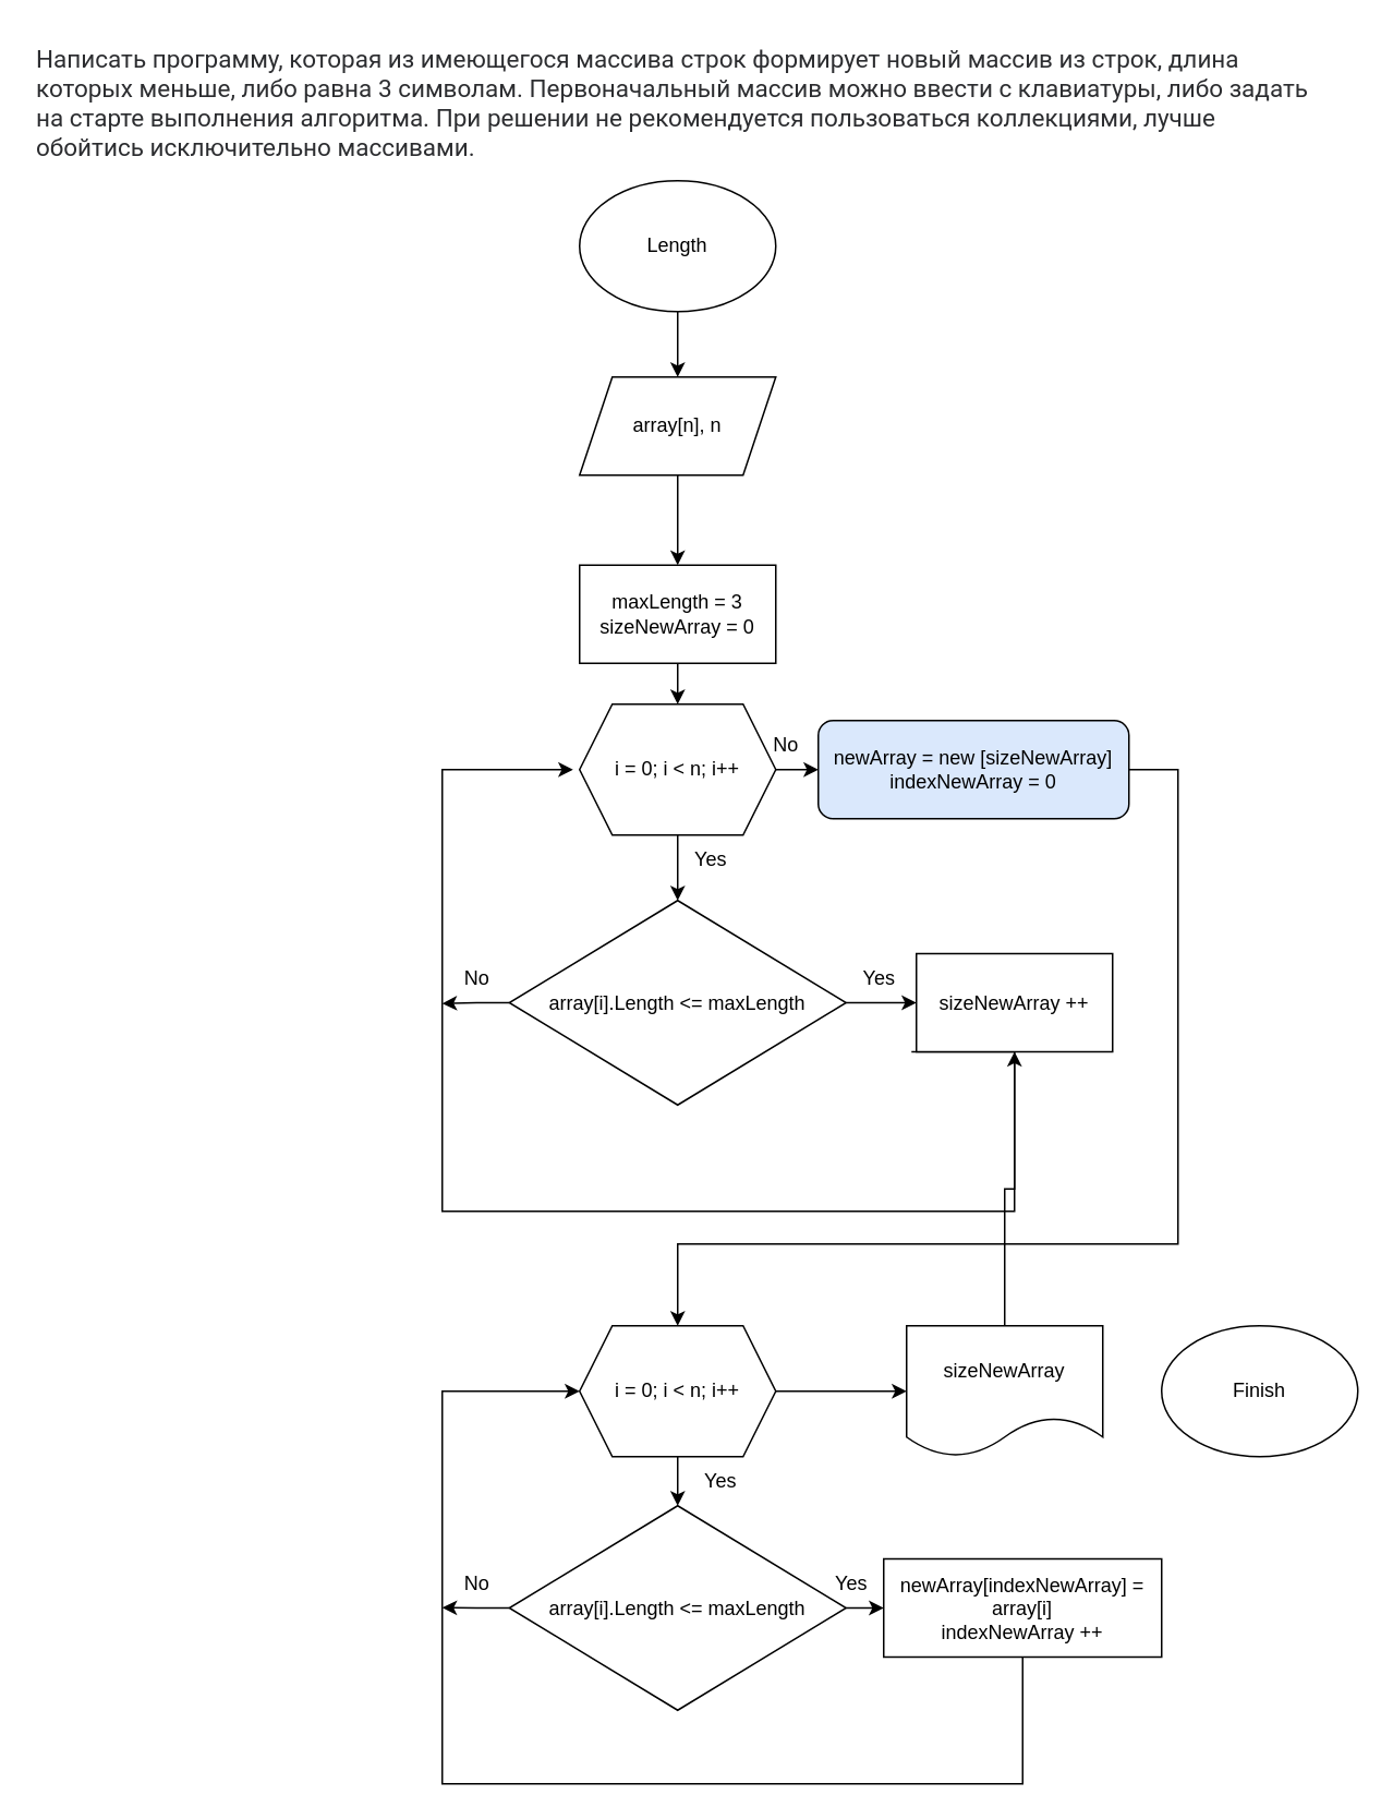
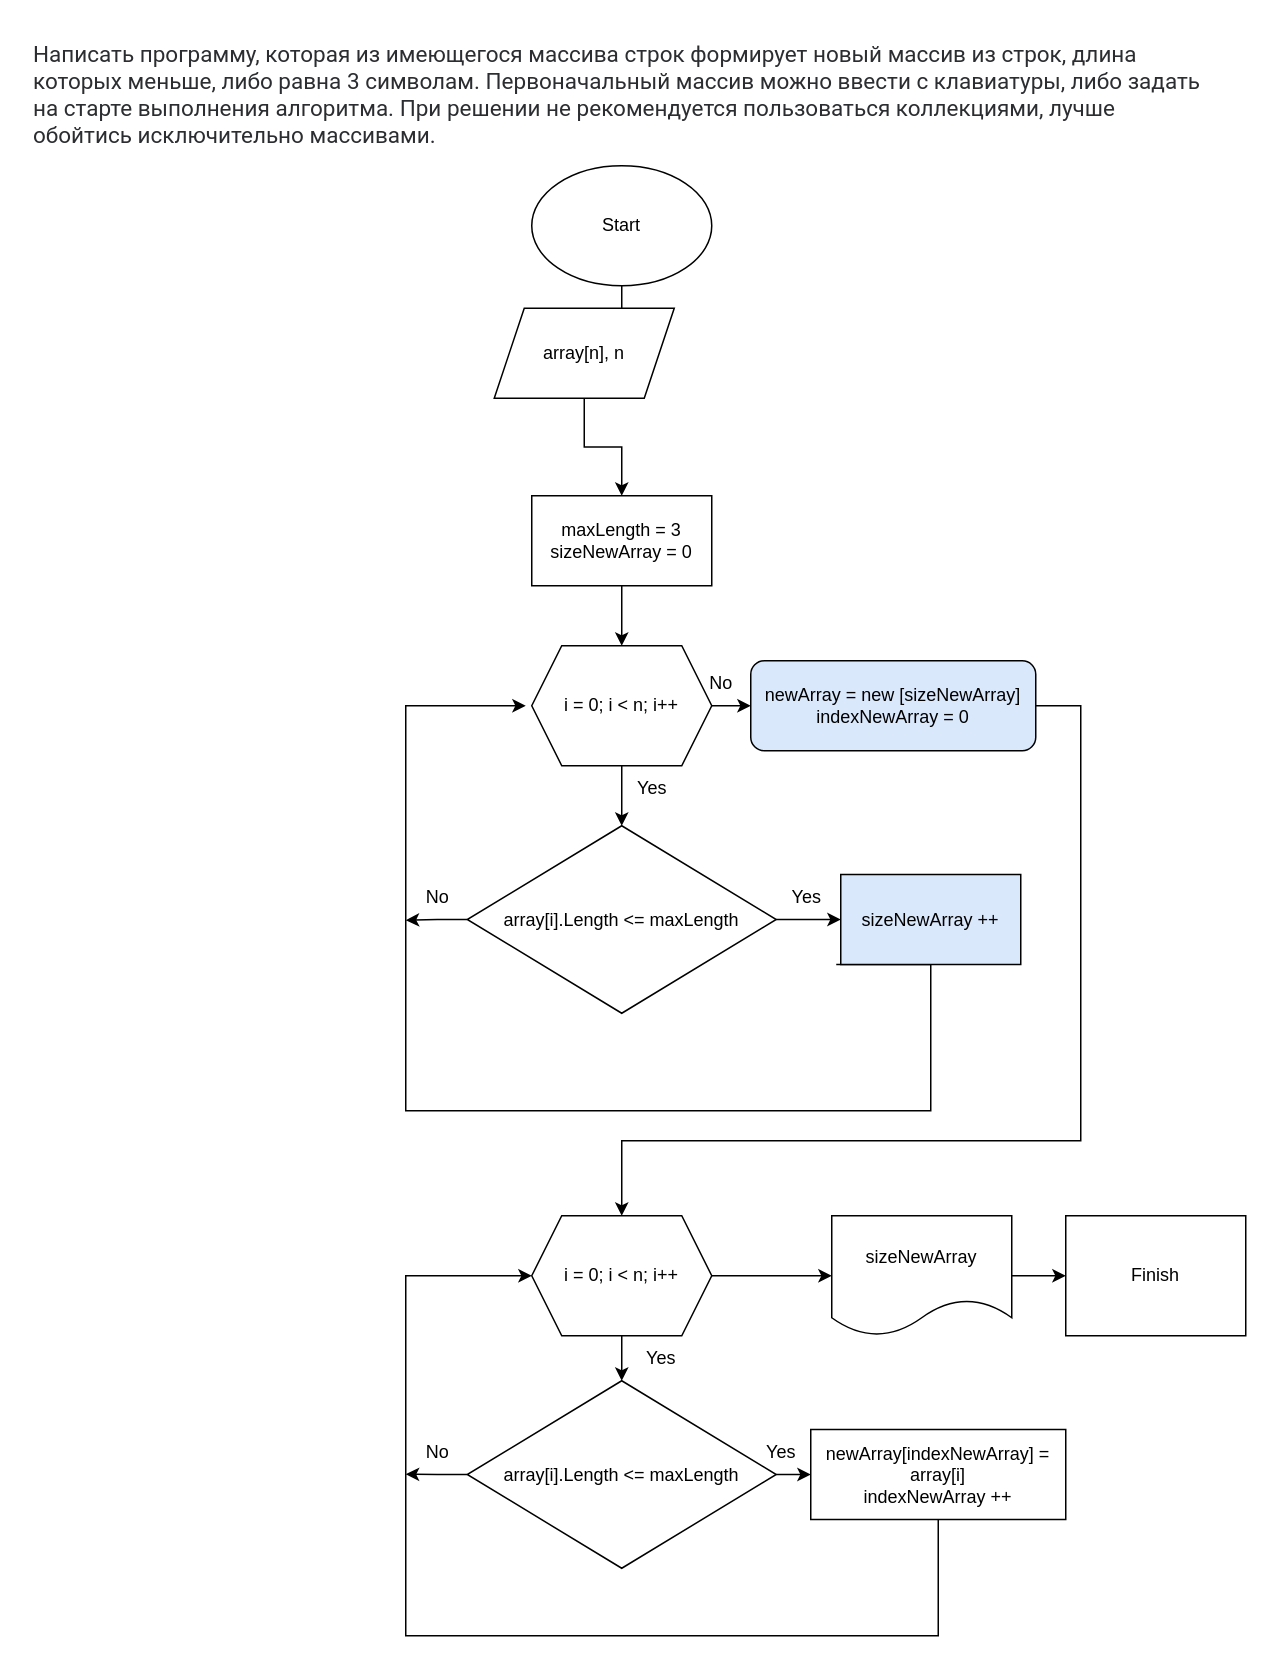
  <mxCell id="0" />
  <mxCell id="1" parent="0" />
  <mxCell id="2" value="&lt;span style=&quot;color: rgb(44, 45, 48); font-family: Onest, Roboto, &amp;quot;San Francisco&amp;quot;, &amp;quot;Helvetica Neue&amp;quot;, Helvetica, Arial; font-size: 15px; background-color: rgb(255, 255, 255);&quot;&gt;Написать программу, которая из имеющегося массива строк формирует новый массив из строк, длина которых меньше, либо равна 3 символам. Первоначальный массив можно ввести с клавиатуры, либо задать на старте выполнения алгоритма. При решении не рекомендуется пользоваться коллекциями, лучше обойтись исключительно массивами.&lt;/span&gt;" style="text;whiteSpace=wrap;html=1;" vertex="1" parent="1"><mxGeometry x="20" y="20" width="790" height="90" as="geometry" /></mxCell>
  <mxCell id="3" value="" style="edgeStyle=orthogonalEdgeStyle;rounded=0;orthogonalLoop=1;jettySize=auto;html=1;" edge="1" parent="1" source="4" target="6"><mxGeometry relative="1" as="geometry" /></mxCell>
- <mxCell id="4" value="Length" style="ellipse;whiteSpace=wrap;html=1;" vertex="1" parent="1"><mxGeometry x="354" y="110" width="120" height="80" as="geometry" /></mxCell>
+ <mxCell id="4" value="Start" style="ellipse;whiteSpace=wrap;html=1;" vertex="1" parent="1"><mxGeometry x="354" y="110" width="120" height="80" as="geometry" /></mxCell>
  <mxCell id="5" value="" style="edgeStyle=orthogonalEdgeStyle;rounded=0;orthogonalLoop=1;jettySize=auto;html=1;entryX=0.5;entryY=0;entryDx=0;entryDy=0;" edge="1" parent="1" source="6" target="10"><mxGeometry relative="1" as="geometry"><mxPoint x="395" y="330" as="targetPoint" /></mxGeometry></mxCell>
- <mxCell id="6" value="array[n], n" style="shape=parallelogram;perimeter=parallelogramPerimeter;whiteSpace=wrap;html=1;fixedSize=1;" vertex="1" parent="1"><mxGeometry x="354" y="230" width="120" height="60" as="geometry" /></mxCell>
+ <mxCell id="6" value="array[n], n" style="shape=parallelogram;perimeter=parallelogramPerimeter;whiteSpace=wrap;html=1;fixedSize=1;" vertex="1" parent="1"><mxGeometry x="329" y="205" width="120" height="60" as="geometry" /></mxCell>
  <mxCell id="7" value="" style="edgeStyle=orthogonalEdgeStyle;rounded=0;orthogonalLoop=1;jettySize=auto;html=1;" edge="1" parent="1" source="8" target="21"><mxGeometry relative="1" as="geometry" /></mxCell>
  <mxCell id="8" value="i = 0; i &amp;lt; n; i++" style="shape=hexagon;perimeter=hexagonPerimeter2;whiteSpace=wrap;html=1;fixedSize=1;" vertex="1" parent="1"><mxGeometry x="354" y="430" width="120" height="80" as="geometry" /></mxCell>
  <mxCell id="9" value="" style="edgeStyle=orthogonalEdgeStyle;rounded=0;orthogonalLoop=1;jettySize=auto;html=1;exitX=0.5;exitY=1;exitDx=0;exitDy=0;" edge="1" parent="1" source="10" target="8"><mxGeometry relative="1" as="geometry"><mxPoint x="395" y="400" as="sourcePoint" /></mxGeometry></mxCell>
- <mxCell id="10" value="maxLength = 3&lt;div&gt;sizeNewArray = 0&lt;/div&gt;" style="rounded=0;whiteSpace=wrap;html=1;" vertex="1" parent="1"><mxGeometry x="354" y="345" width="120" height="60" as="geometry" /></mxCell>
+ <mxCell id="10" value="maxLength = 3&lt;div&gt;sizeNewArray = 0&lt;/div&gt;" style="rounded=0;whiteSpace=wrap;html=1;" vertex="1" parent="1"><mxGeometry x="354" y="330" width="120" height="60" as="geometry" /></mxCell>
  <mxCell id="11" value="" style="edgeStyle=orthogonalEdgeStyle;rounded=0;orthogonalLoop=1;jettySize=auto;html=1;" edge="1" parent="1" source="8" target="14"><mxGeometry relative="1" as="geometry"><mxPoint x="414" y="510" as="sourcePoint" /><mxPoint x="414" y="590" as="targetPoint" /></mxGeometry></mxCell>
  <mxCell id="12" value="" style="edgeStyle=orthogonalEdgeStyle;rounded=0;orthogonalLoop=1;jettySize=auto;html=1;" edge="1" parent="1" source="14" target="16"><mxGeometry relative="1" as="geometry" /></mxCell>
  <mxCell id="13" style="edgeStyle=orthogonalEdgeStyle;rounded=0;orthogonalLoop=1;jettySize=auto;html=1;exitX=0;exitY=0.5;exitDx=0;exitDy=0;" edge="1" parent="1" source="14"><mxGeometry relative="1" as="geometry"><mxPoint x="270" y="613" as="targetPoint" /><Array as="points"><mxPoint x="291" y="612" /><mxPoint x="270" y="613" /></Array></mxGeometry></mxCell>
  <mxCell id="14" value="&lt;div&gt;&lt;span style=&quot;background-color: initial;&quot;&gt;array[i].Length&lt;/span&gt;&lt;span style=&quot;background-color: initial;&quot;&gt;&amp;nbsp;&amp;lt;= maxLength&lt;/span&gt;&lt;br&gt;&lt;/div&gt;" style="rhombus;whiteSpace=wrap;html=1;" vertex="1" parent="1"><mxGeometry x="311" y="550" width="206" height="125" as="geometry" /></mxCell>
  <mxCell id="15" style="edgeStyle=orthogonalEdgeStyle;rounded=0;orthogonalLoop=1;jettySize=auto;html=1;" edge="1" parent="1"><mxGeometry relative="1" as="geometry"><mxPoint x="350" y="470" as="targetPoint" /><mxPoint x="557" y="642.5" as="sourcePoint" /><Array as="points"><mxPoint x="620" y="643" /><mxPoint x="620" y="740" /><mxPoint x="270" y="740" /><mxPoint x="270" y="470" /></Array></mxGeometry></mxCell>
- <mxCell id="16" value="sizeNewArray ++" style="whiteSpace=wrap;html=1;" vertex="1" parent="1"><mxGeometry x="560" y="582.5" width="120" height="60" as="geometry" /></mxCell>
+ <mxCell id="16" value="sizeNewArray ++" style="whiteSpace=wrap;html=1;fillColor=#dae8fc;" vertex="1" parent="1"><mxGeometry x="560" y="582.5" width="120" height="60" as="geometry" /></mxCell>
  <mxCell id="17" value="Yes" style="text;html=1;align=center;verticalAlign=middle;resizable=0;points=[];autosize=1;strokeColor=none;fillColor=none;" vertex="1" parent="1"><mxGeometry x="517" y="582.5" width="40" height="30" as="geometry" /></mxCell>
  <mxCell id="18" value="No" style="text;html=1;align=center;verticalAlign=middle;resizable=0;points=[];autosize=1;strokeColor=none;fillColor=none;" vertex="1" parent="1"><mxGeometry x="271" y="582.5" width="40" height="30" as="geometry" /></mxCell>
  <mxCell id="19" value="Yes" style="text;html=1;align=center;verticalAlign=middle;resizable=0;points=[];autosize=1;strokeColor=none;fillColor=none;" vertex="1" parent="1"><mxGeometry x="414" y="510" width="40" height="30" as="geometry" /></mxCell>
  <mxCell id="20" style="edgeStyle=orthogonalEdgeStyle;rounded=0;orthogonalLoop=1;jettySize=auto;html=1;entryX=0.5;entryY=0;entryDx=0;entryDy=0;" edge="1" parent="1" source="21" target="25"><mxGeometry relative="1" as="geometry"><Array as="points"><mxPoint x="720" y="470" /><mxPoint x="720" y="760" /><mxPoint x="414" y="760" /></Array></mxGeometry></mxCell>
  <mxCell id="21" value="newArray = new [sizeNewArray]&lt;div&gt;indexNewArray = 0&lt;/div&gt;" style="rounded=1;whiteSpace=wrap;html=1;fillColor=#dae8fc;" vertex="1" parent="1"><mxGeometry x="500" y="440" width="190" height="60" as="geometry" /></mxCell>
  <mxCell id="22" value="No" style="text;html=1;align=center;verticalAlign=middle;resizable=0;points=[];autosize=1;strokeColor=none;fillColor=none;" vertex="1" parent="1"><mxGeometry x="460" y="440" width="40" height="30" as="geometry" /></mxCell>
  <mxCell id="23" value="" style="edgeStyle=orthogonalEdgeStyle;rounded=0;orthogonalLoop=1;jettySize=auto;html=1;" edge="1" parent="1" source="25" target="28"><mxGeometry relative="1" as="geometry" /></mxCell>
  <mxCell id="24" value="" style="edgeStyle=orthogonalEdgeStyle;rounded=0;orthogonalLoop=1;jettySize=auto;html=1;" edge="1" parent="1" source="25" target="35"><mxGeometry relative="1" as="geometry" /></mxCell>
  <mxCell id="25" value="i = 0; i &amp;lt; n; i++" style="shape=hexagon;perimeter=hexagonPerimeter2;whiteSpace=wrap;html=1;fixedSize=1;" vertex="1" parent="1"><mxGeometry x="354" y="810" width="120" height="80" as="geometry" /></mxCell>
  <mxCell id="26" value="" style="edgeStyle=orthogonalEdgeStyle;rounded=0;orthogonalLoop=1;jettySize=auto;html=1;" edge="1" parent="1" source="28" target="30"><mxGeometry relative="1" as="geometry" /></mxCell>
  <mxCell id="27" style="edgeStyle=orthogonalEdgeStyle;rounded=0;orthogonalLoop=1;jettySize=auto;html=1;exitX=0;exitY=0.5;exitDx=0;exitDy=0;" edge="1" parent="1" source="28"><mxGeometry relative="1" as="geometry"><mxPoint x="270" y="982.348" as="targetPoint" /></mxGeometry></mxCell>
  <mxCell id="28" value="&lt;div&gt;&lt;span style=&quot;background-color: initial;&quot;&gt;array[i].Length&lt;/span&gt;&lt;span style=&quot;background-color: initial;&quot;&gt;&amp;nbsp;&amp;lt;= maxLength&lt;/span&gt;&lt;br&gt;&lt;/div&gt;" style="rhombus;whiteSpace=wrap;html=1;" vertex="1" parent="1"><mxGeometry x="311" y="920" width="206" height="125" as="geometry" /></mxCell>
  <mxCell id="29" style="edgeStyle=orthogonalEdgeStyle;rounded=0;orthogonalLoop=1;jettySize=auto;html=1;entryX=0;entryY=0.5;entryDx=0;entryDy=0;" edge="1" parent="1" source="30" target="25"><mxGeometry relative="1" as="geometry"><Array as="points"><mxPoint x="625" y="1090" /><mxPoint x="270" y="1090" /><mxPoint x="270" y="850" /></Array></mxGeometry></mxCell>
  <mxCell id="30" value="newArray&lt;span style=&quot;background-color: initial;&quot;&gt;[indexNewArray] = array[i]&lt;/span&gt;&lt;div&gt;indexNewArray ++&lt;span style=&quot;background-color: initial;&quot;&gt;&lt;br&gt;&lt;/span&gt;&lt;/div&gt;" style="whiteSpace=wrap;html=1;" vertex="1" parent="1"><mxGeometry x="540" y="952.5" width="170" height="60" as="geometry" /></mxCell>
  <mxCell id="31" value="Yes" style="text;html=1;align=center;verticalAlign=middle;resizable=0;points=[];autosize=1;strokeColor=none;fillColor=none;" vertex="1" parent="1"><mxGeometry x="420" y="890" width="40" height="30" as="geometry" /></mxCell>
  <mxCell id="32" value="Yes" style="text;html=1;align=center;verticalAlign=middle;resizable=0;points=[];autosize=1;strokeColor=none;fillColor=none;" vertex="1" parent="1"><mxGeometry x="500" y="952.5" width="40" height="30" as="geometry" /></mxCell>
  <mxCell id="33" value="No" style="text;html=1;align=center;verticalAlign=middle;resizable=0;points=[];autosize=1;strokeColor=none;fillColor=none;" vertex="1" parent="1"><mxGeometry x="271" y="952.5" width="40" height="30" as="geometry" /></mxCell>
- <mxCell id="34" value="" style="edgeStyle=orthogonalEdgeStyle;rounded=0;orthogonalLoop=1;jettySize=auto;html=1;" edge="1" parent="1" source="35" target="16"><mxGeometry relative="1" as="geometry" /></mxCell>
+ <mxCell id="34" value="" style="edgeStyle=orthogonalEdgeStyle;rounded=0;orthogonalLoop=1;jettySize=auto;html=1;" edge="1" parent="1" source="35" target="36"><mxGeometry relative="1" as="geometry" /></mxCell>
  <mxCell id="35" value="sizeNewArray" style="shape=document;whiteSpace=wrap;html=1;boundedLbl=1;" vertex="1" parent="1"><mxGeometry x="554" y="810" width="120" height="80" as="geometry" /></mxCell>
- <mxCell id="36" value="Finish" style="ellipse;whiteSpace=wrap;html=1;" vertex="1" parent="1"><mxGeometry x="710" y="810" width="120" height="80" as="geometry" /></mxCell>
+ <mxCell id="36" value="Finish" style="whiteSpace=wrap;html=1;rounded=0;" vertex="1" parent="1"><mxGeometry x="710" y="810" width="120" height="80" as="geometry" /></mxCell>
